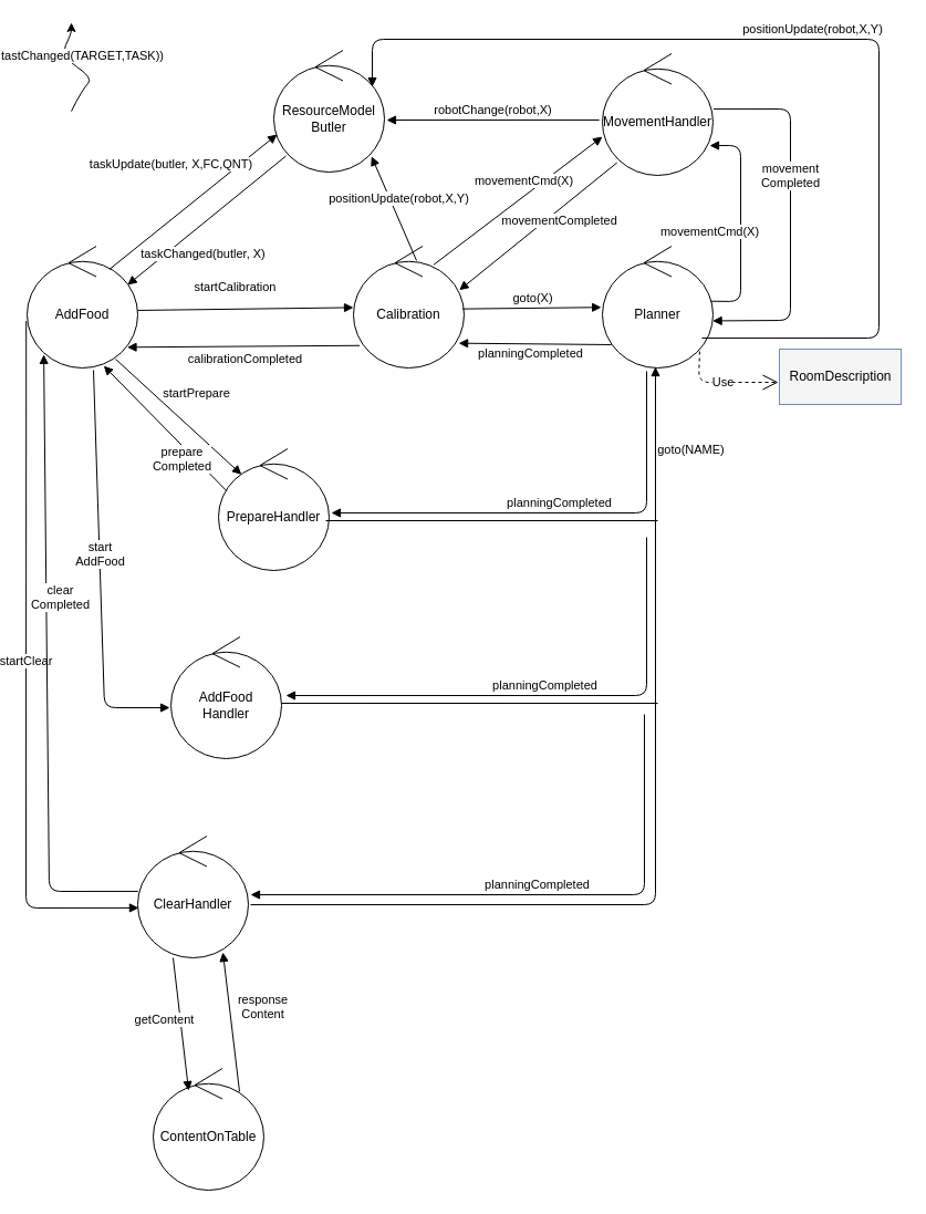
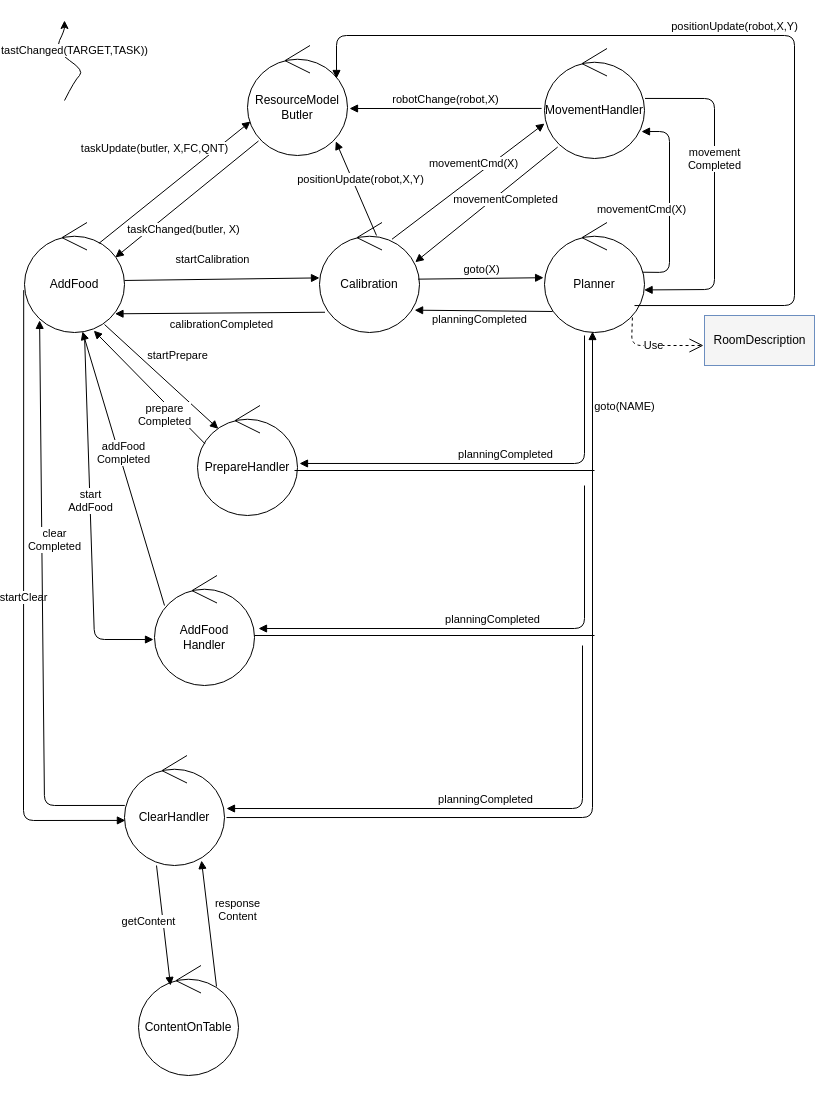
  <mxCell id="0" />
  <mxCell id="1" parent="0" />
  <mxCell id="2" value="ResourceModel&lt;br&gt;Butler" style="ellipse;shape=umlControl;whiteSpace=wrap;html=1;" parent="1" vertex="1"><mxGeometry x="244" y="45" width="100" height="110" as="geometry" /></mxCell>
  <mxCell id="3" value="AddFood" style="ellipse;shape=umlControl;whiteSpace=wrap;html=1;" parent="1" vertex="1"><mxGeometry x="21" y="222" width="100" height="110" as="geometry" /></mxCell>
  <mxCell id="4" value="Calibration" style="ellipse;shape=umlControl;whiteSpace=wrap;html=1;" parent="1" vertex="1"><mxGeometry x="316" y="222" width="100" height="110" as="geometry" /></mxCell>
  <mxCell id="5" value="Planner" style="ellipse;shape=umlControl;whiteSpace=wrap;html=1;" parent="1" vertex="1"><mxGeometry x="541" y="222" width="100" height="110" as="geometry" /></mxCell>
  <mxCell id="6" value="taskChanged(butler, X)" style="html=1;verticalAlign=bottom;endArrow=block;entryX=0.908;entryY=0.318;entryDx=0;entryDy=0;entryPerimeter=0;exitX=0.11;exitY=0.868;exitDx=0;exitDy=0;exitPerimeter=0;" parent="1" source="2" target="3" edge="1"><mxGeometry x="0.297" y="28" width="80" relative="1" as="geometry"><mxPoint x="261" y="140" as="sourcePoint" /><mxPoint x="51" y="362.5" as="targetPoint" /><mxPoint as="offset" /></mxGeometry></mxCell>
  <mxCell id="7" value="taskUpdate(butler, X,FC,QNT)" style="html=1;verticalAlign=bottom;endArrow=block;entryX=0.03;entryY=0.691;entryDx=0;entryDy=0;entryPerimeter=0;exitX=0.744;exitY=0.19;exitDx=0;exitDy=0;exitPerimeter=0;" parent="1" source="3" target="2" edge="1"><mxGeometry x="-0.004" y="32" width="80" relative="1" as="geometry"><mxPoint x="41" y="270" as="sourcePoint" /><mxPoint x="121" y="270" as="targetPoint" /><mxPoint as="offset" /></mxGeometry></mxCell>
  <mxCell id="8" value="startCalibration" style="html=1;verticalAlign=bottom;endArrow=block;exitX=1;exitY=0.527;exitDx=0;exitDy=0;exitPerimeter=0;" parent="1" source="3" target="4" edge="1"><mxGeometry x="-0.095" y="11" width="80" relative="1" as="geometry"><mxPoint x="61" y="392.5" as="sourcePoint" /><mxPoint x="211" y="357.5" as="targetPoint" /><mxPoint as="offset" /></mxGeometry></mxCell>
  <mxCell id="9" value="calibrationCompleted" style="html=1;verticalAlign=bottom;endArrow=block;entryX=0.905;entryY=0.83;entryDx=0;entryDy=0;entryPerimeter=0;exitX=0.055;exitY=0.816;exitDx=0;exitDy=0;exitPerimeter=0;" parent="1" source="4" target="3" edge="1"><mxGeometry x="-0.01" y="20" width="80" relative="1" as="geometry"><mxPoint x="191" y="377.5" as="sourcePoint" /><mxPoint x="201" y="432.5" as="targetPoint" /><mxPoint as="offset" /></mxGeometry></mxCell>
  <mxCell id="10" value="goto(X)" style="html=1;verticalAlign=bottom;endArrow=block;exitX=0.986;exitY=0.515;exitDx=0;exitDy=0;exitPerimeter=0;entryX=-0.009;entryY=0.502;entryDx=0;entryDy=0;entryPerimeter=0;" parent="1" source="4" target="5" edge="1"><mxGeometry width="80" relative="1" as="geometry"><mxPoint x="341" y="372.5" as="sourcePoint" /><mxPoint x="541" y="277" as="targetPoint" /></mxGeometry></mxCell>
  <mxCell id="11" value="planningCompleted" style="html=1;verticalAlign=bottom;endArrow=block;exitX=0.081;exitY=0.809;exitDx=0;exitDy=0;exitPerimeter=0;entryX=0.951;entryY=0.797;entryDx=0;entryDy=0;entryPerimeter=0;" parent="1" source="5" target="4" edge="1"><mxGeometry x="0.057" y="18" width="80" relative="1" as="geometry"><mxPoint x="331" y="442.5" as="sourcePoint" /><mxPoint x="411" y="442.5" as="targetPoint" /><mxPoint as="offset" /></mxGeometry></mxCell>
  <mxCell id="12" value="MovementHandler" style="ellipse;shape=umlControl;whiteSpace=wrap;html=1;" parent="1" vertex="1"><mxGeometry x="541" y="48" width="100" height="110" as="geometry" /></mxCell>
  <mxCell id="13" value="movementCmd(X)" style="html=1;verticalAlign=bottom;endArrow=block;entryX=0;entryY=0.682;entryDx=0;entryDy=0;entryPerimeter=0;exitX=0.725;exitY=0.152;exitDx=0;exitDy=0;exitPerimeter=0;" parent="1" source="4" target="12" edge="1"><mxGeometry x="0.103" y="5" width="80" relative="1" as="geometry"><mxPoint x="321" y="352.5" as="sourcePoint" /><mxPoint x="401" y="292.5" as="targetPoint" /><mxPoint y="1" as="offset" /></mxGeometry></mxCell>
  <mxCell id="14" value="movementCompleted" style="html=1;verticalAlign=bottom;endArrow=block;exitX=0.132;exitY=0.896;exitDx=0;exitDy=0;exitPerimeter=0;entryX=0.957;entryY=0.361;entryDx=0;entryDy=0;entryPerimeter=0;" parent="1" source="12" target="4" edge="1"><mxGeometry x="-0.135" y="15" width="80" relative="1" as="geometry"><mxPoint x="361" y="342.5" as="sourcePoint" /><mxPoint x="441" y="342.5" as="targetPoint" /><mxPoint as="offset" /></mxGeometry></mxCell>
  <mxCell id="15" value="robotChange(robot,X)" style="html=1;verticalAlign=bottom;endArrow=block;exitX=-0.029;exitY=0.545;exitDx=0;exitDy=0;exitPerimeter=0;" parent="1" source="12" edge="1"><mxGeometry width="80" relative="1" as="geometry"><mxPoint x="231" y="237.5" as="sourcePoint" /><mxPoint x="346" y="108" as="targetPoint" /></mxGeometry></mxCell>
  <mxCell id="16" value="movementCmd(X)" style="html=1;verticalAlign=bottom;endArrow=block;entryX=0.97;entryY=0.755;entryDx=0;entryDy=0;entryPerimeter=0;exitX=0.984;exitY=0.452;exitDx=0;exitDy=0;exitPerimeter=0;" parent="1" source="5" target="12" edge="1"><mxGeometry x="-0.176" y="28" width="80" relative="1" as="geometry"><mxPoint x="276.5" y="364.22" as="sourcePoint" /><mxPoint x="381" y="267.52" as="targetPoint" /><mxPoint as="offset" /><Array as="points"><mxPoint x="666" y="272" /><mxPoint x="666" y="131" /></Array></mxGeometry></mxCell>
  <mxCell id="17" value="movement&lt;br&gt;Completed" style="html=1;verticalAlign=bottom;endArrow=block;exitX=1.005;exitY=0.454;exitDx=0;exitDy=0;exitPerimeter=0;entryX=0.996;entryY=0.613;entryDx=0;entryDy=0;entryPerimeter=0;" parent="1" source="12" target="5" edge="1"><mxGeometry x="-0.115" width="80" relative="1" as="geometry"><mxPoint x="404" y="295.02" as="sourcePoint" /><mxPoint x="299.7" y="387.21" as="targetPoint" /><mxPoint as="offset" /><Array as="points"><mxPoint x="711" y="98" /><mxPoint x="711" y="289" /></Array></mxGeometry></mxCell>
  <mxCell id="18" value="RoomDescription" style="html=1;fillColor=#f5f5f5;strokeColor=#6c8ebf;" parent="1" vertex="1"><mxGeometry x="701" y="315" width="110" height="50" as="geometry" /></mxCell>
  <mxCell id="19" value="Use" style="endArrow=open;endSize=12;dashed=1;html=1;exitX=0.879;exitY=0.864;exitDx=0;exitDy=0;exitPerimeter=0;" parent="1" source="5" edge="1"><mxGeometry width="160" relative="1" as="geometry"><mxPoint x="328" y="72.5" as="sourcePoint" /><mxPoint x="700" y="345" as="targetPoint" /><Array as="points"><mxPoint x="628" y="345" /></Array></mxGeometry></mxCell>
  <mxCell id="20" value="positionUpdate(robot,X,Y)" style="html=1;verticalAlign=bottom;endArrow=block;exitX=0.57;exitY=0.118;exitDx=0;exitDy=0;exitPerimeter=0;entryX=0.883;entryY=0.871;entryDx=0;entryDy=0;entryPerimeter=0;" parent="1" source="4" target="2" edge="1"><mxGeometry x="-0.046" y="-4" width="80" relative="1" as="geometry"><mxPoint x="211" y="267.5" as="sourcePoint" /><mxPoint x="291" y="267.5" as="targetPoint" /><mxPoint as="offset" /></mxGeometry></mxCell>
  <mxCell id="21" value="tastChanged(TARGET,TASK))" style="curved=1;endArrow=classic;html=1;" parent="1" edge="1"><mxGeometry x="0.066" y="-11" width="50" height="50" relative="1" as="geometry"><mxPoint x="61" y="100" as="sourcePoint" /><mxPoint x="61" y="20" as="targetPoint" /><Array as="points"><mxPoint x="71" y="80" /><mxPoint x="81" y="70" /><mxPoint x="51" y="50" /><mxPoint x="61" y="30" /></Array><mxPoint as="offset" /></mxGeometry></mxCell>
  <mxCell id="22" value="PrepareHandler" style="ellipse;shape=umlControl;whiteSpace=wrap;html=1;" parent="1" vertex="1"><mxGeometry x="194" y="405" width="100" height="110" as="geometry" /></mxCell>
  <mxCell id="23" value="AddFood&lt;br&gt;Handler" style="ellipse;shape=umlControl;whiteSpace=wrap;html=1;" parent="1" vertex="1"><mxGeometry x="151" y="575" width="100" height="110" as="geometry" /></mxCell>
  <mxCell id="24" value="ClearHandler" style="ellipse;shape=umlControl;whiteSpace=wrap;html=1;" parent="1" vertex="1"><mxGeometry x="121" y="755" width="100" height="110" as="geometry" /></mxCell>
  <mxCell id="25" value="startClear" style="html=1;verticalAlign=bottom;endArrow=block;exitX=-0.008;exitY=0.615;exitDx=0;exitDy=0;exitPerimeter=0;entryX=0.009;entryY=0.59;entryDx=0;entryDy=0;entryPerimeter=0;" parent="1" source="3" target="24" edge="1"><mxGeometry width="80" relative="1" as="geometry"><mxPoint x="-39" y="465" as="sourcePoint" /><mxPoint x="41" y="465" as="targetPoint" /><Array as="points"><mxPoint x="20" y="820" /></Array></mxGeometry></mxCell>
  <mxCell id="26" value="clear&lt;br&gt;Completed" style="html=1;verticalAlign=bottom;endArrow=block;exitX=0.003;exitY=0.454;exitDx=0;exitDy=0;exitPerimeter=0;entryX=0.151;entryY=0.89;entryDx=0;entryDy=0;entryPerimeter=0;" parent="1" source="24" target="3" edge="1"><mxGeometry x="0.168" y="-13" width="80" relative="1" as="geometry"><mxPoint x="41" y="845" as="sourcePoint" /><mxPoint x="121" y="845" as="targetPoint" /><Array as="points"><mxPoint x="41" y="805" /></Array><mxPoint as="offset" /></mxGeometry></mxCell>
  <mxCell id="27" value="startPrepare" style="html=1;verticalAlign=bottom;endArrow=block;entryX=0.208;entryY=0.212;entryDx=0;entryDy=0;entryPerimeter=0;" parent="1" target="22" edge="1"><mxGeometry x="0.043" y="20" width="80" relative="1" as="geometry"><mxPoint x="101" y="324" as="sourcePoint" /><mxPoint x="181" y="395" as="targetPoint" /><mxPoint as="offset" /></mxGeometry></mxCell>
  <mxCell id="28" value="prepare&lt;br&gt;Completed" style="html=1;verticalAlign=bottom;endArrow=block;exitX=0.075;exitY=0.348;exitDx=0;exitDy=0;exitPerimeter=0;entryX=0.693;entryY=0.983;entryDx=0;entryDy=0;entryPerimeter=0;" parent="1" source="22" target="3" edge="1"><mxGeometry x="-0.522" y="20" width="80" relative="1" as="geometry"><mxPoint x="71" y="455" as="sourcePoint" /><mxPoint x="151" y="455" as="targetPoint" /><mxPoint as="offset" /></mxGeometry></mxCell>
  <mxCell id="29" value="start&lt;br&gt;AddFood" style="html=1;verticalAlign=bottom;endArrow=block;entryX=-0.01;entryY=0.582;entryDx=0;entryDy=0;entryPerimeter=0;" parent="1" target="23" edge="1"><mxGeometry width="80" relative="1" as="geometry"><mxPoint x="81" y="334" as="sourcePoint" /><mxPoint x="211" y="525" as="targetPoint" /><Array as="points"><mxPoint x="91" y="639" /></Array></mxGeometry></mxCell>
+ <mxCell id="30" value="addFood&lt;br&gt;Completed" style="html=1;verticalAlign=bottom;endArrow=block;exitX=0.1;exitY=0.273;exitDx=0;exitDy=0;exitPerimeter=0;entryX=0.58;entryY=0.991;entryDx=0;entryDy=0;entryPerimeter=0;" parent="1" source="23" target="3" edge="1"><mxGeometry width="80" relative="1" as="geometry"><mxPoint x="101" y="575" as="sourcePoint" /><mxPoint x="181" y="575" as="targetPoint" /></mxGeometry></mxCell>
  <mxCell id="31" value="goto(NAME)" style="html=1;verticalAlign=bottom;endArrow=block;exitX=1.02;exitY=0.564;exitDx=0;exitDy=0;exitPerimeter=0;entryX=0.48;entryY=0.991;entryDx=0;entryDy=0;entryPerimeter=0;" parent="1" source="24" target="5" edge="1"><mxGeometry x="0.803" y="-32" width="80" relative="1" as="geometry"><mxPoint x="441" y="465" as="sourcePoint" /><mxPoint x="521" y="465" as="targetPoint" /><Array as="points"><mxPoint x="589" y="817" /></Array><mxPoint as="offset" /></mxGeometry></mxCell>
  <mxCell id="32" value="" style="html=1;verticalAlign=bottom;endArrow=none;endFill=0;" parent="1" edge="1"><mxGeometry width="80" relative="1" as="geometry"><mxPoint x="291" y="470" as="sourcePoint" /><mxPoint x="591" y="470" as="targetPoint" /></mxGeometry></mxCell>
  <mxCell id="33" value="" style="html=1;verticalAlign=bottom;endArrow=none;endFill=0;" parent="1" edge="1"><mxGeometry width="80" relative="1" as="geometry"><mxPoint x="251" y="635" as="sourcePoint" /><mxPoint x="591" y="635" as="targetPoint" /></mxGeometry></mxCell>
  <mxCell id="34" value="planningCompleted" style="html=1;verticalAlign=bottom;endArrow=block;exitX=0.4;exitY=1.027;exitDx=0;exitDy=0;exitPerimeter=0;entryX=1.02;entryY=0.527;entryDx=0;entryDy=0;entryPerimeter=0;" parent="1" source="5" target="22" edge="1"><mxGeometry width="80" relative="1" as="geometry"><mxPoint x="471" y="525" as="sourcePoint" /><mxPoint x="551" y="525" as="targetPoint" /><Array as="points"><mxPoint x="581" y="463" /></Array></mxGeometry></mxCell>
  <mxCell id="35" value="planningCompleted" style="html=1;verticalAlign=bottom;endArrow=block;entryX=1.04;entryY=0.482;entryDx=0;entryDy=0;entryPerimeter=0;" parent="1" target="23" edge="1"><mxGeometry width="80" relative="1" as="geometry"><mxPoint x="581" y="485" as="sourcePoint" /><mxPoint x="461" y="565" as="targetPoint" /><Array as="points"><mxPoint x="581" y="628" /></Array></mxGeometry></mxCell>
  <mxCell id="36" value="planningCompleted" style="html=1;verticalAlign=bottom;endArrow=block;entryX=1.02;entryY=0.482;entryDx=0;entryDy=0;entryPerimeter=0;" parent="1" target="24" edge="1"><mxGeometry width="80" relative="1" as="geometry"><mxPoint x="579" y="645" as="sourcePoint" /><mxPoint x="253" y="788.02" as="targetPoint" /><Array as="points"><mxPoint x="579" y="808" /></Array></mxGeometry></mxCell>
  <mxCell id="37" value="positionUpdate(robot,X,Y)" style="html=1;verticalAlign=bottom;endArrow=block;exitX=0.9;exitY=0.755;exitDx=0;exitDy=0;exitPerimeter=0;entryX=0.89;entryY=0.3;entryDx=0;entryDy=0;entryPerimeter=0;" parent="1" source="5" target="2" edge="1"><mxGeometry x="0.053" width="80" relative="1" as="geometry"><mxPoint x="641" y="305" as="sourcePoint" /><mxPoint x="721" y="305" as="targetPoint" /><Array as="points"><mxPoint x="791" y="305" /><mxPoint x="791" y="35" /><mxPoint x="333" y="35" /></Array><mxPoint as="offset" /></mxGeometry></mxCell>
  <mxCell id="38" value="ContentOnTable" style="ellipse;shape=umlControl;whiteSpace=wrap;html=1;" vertex="1" parent="1"><mxGeometry x="135" y="965" width="100" height="110" as="geometry" /></mxCell>
  <mxCell id="39" value="getContent" style="html=1;verticalAlign=bottom;endArrow=block;exitX=0.32;exitY=1;exitDx=0;exitDy=0;exitPerimeter=0;entryX=0.32;entryY=0.182;entryDx=0;entryDy=0;entryPerimeter=0;" edge="1" parent="1" source="24" target="38"><mxGeometry x="0.056" y="-16" width="80" relative="1" as="geometry"><mxPoint x="11" y="1095" as="sourcePoint" /><mxPoint x="91" y="1095" as="targetPoint" /><mxPoint as="offset" /></mxGeometry></mxCell>
  <mxCell id="40" value="response&lt;br&gt;Content" style="html=1;verticalAlign=bottom;endArrow=block;exitX=0.78;exitY=0.191;exitDx=0;exitDy=0;exitPerimeter=0;entryX=0.77;entryY=0.955;entryDx=0;entryDy=0;entryPerimeter=0;" edge="1" parent="1" source="38" target="24"><mxGeometry x="-0.093" y="-28" width="80" relative="1" as="geometry"><mxPoint x="11" y="1095" as="sourcePoint" /><mxPoint x="91" y="1095" as="targetPoint" /><mxPoint as="offset" /></mxGeometry></mxCell>
